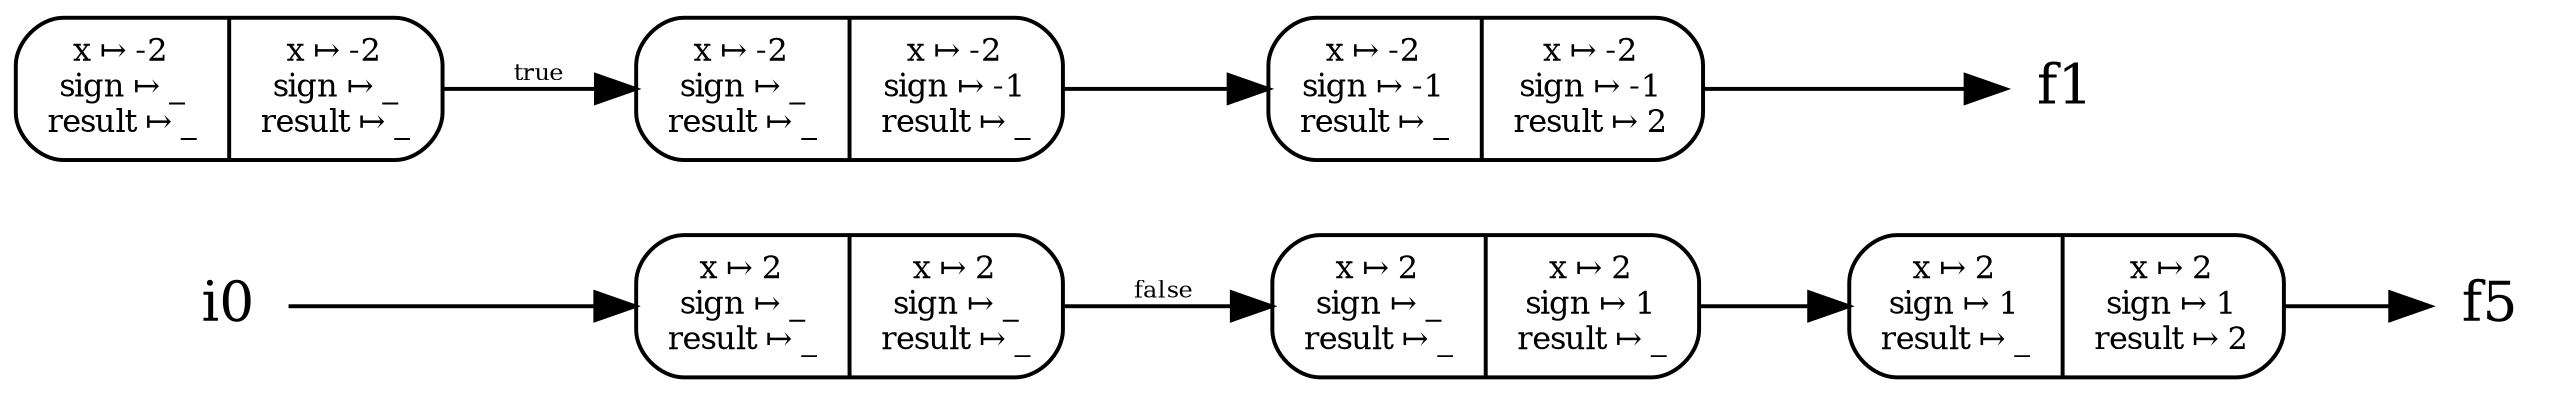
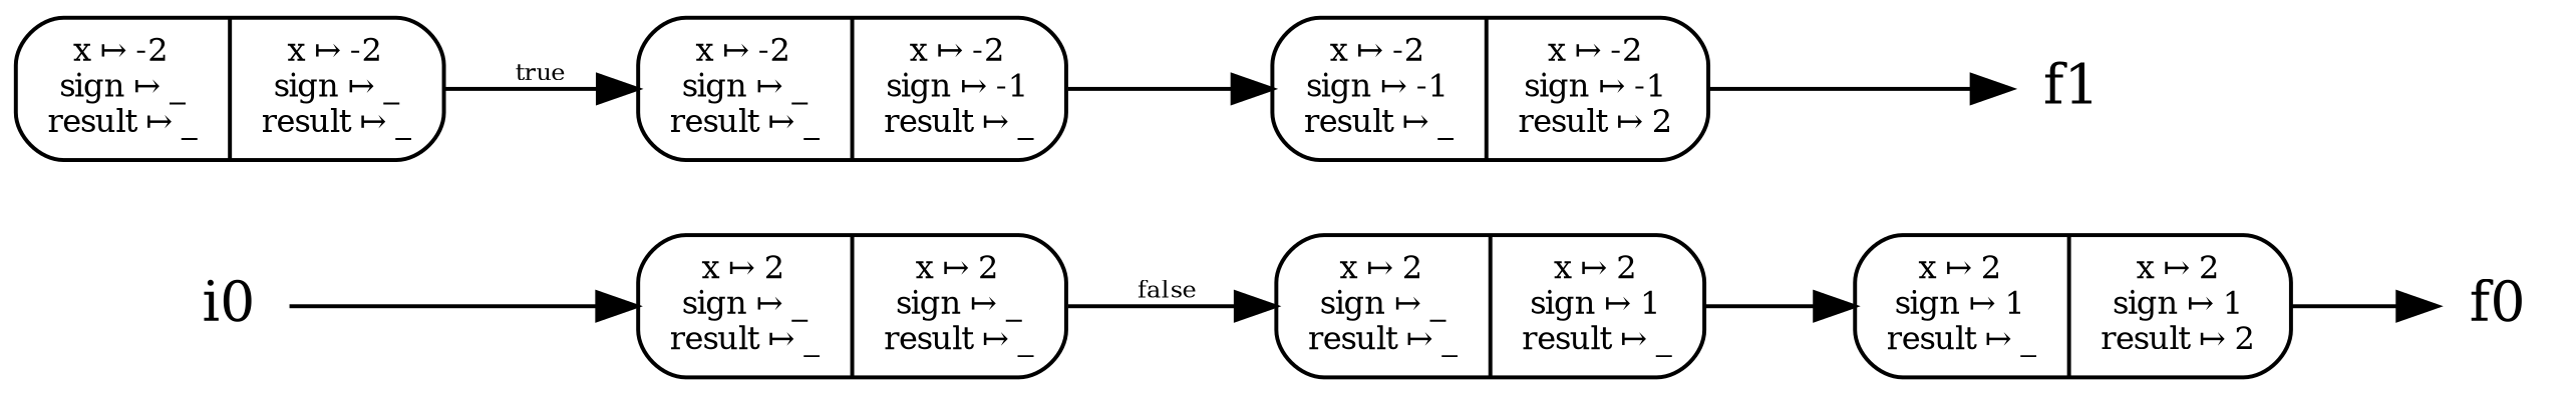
  digraph {
    rankdir=LR
    node [shape=record fontsize=8.0 style=rounded]
    edge [fontsize=6.0]
    i0 [shape=plaintext width=0.01 fontsize="" style=""]
    n2 [height=0.5 label="{x ↦ 2\nsign ↦ _\nresult ↦ _ | x ↦ 2\nsign ↦ _\nresult ↦ _ }" width=0.5]
    n3 [height=0.5 label="{x ↦ 2\nsign ↦ _\nresult ↦ _ | x ↦ 2\nsign ↦ 1\nresult ↦ _}" width=0.5]
    n4 [height=0.5 label="{x ↦ -2\nsign ↦ _\nresult ↦ _ | x ↦ -2\nsign ↦ _\nresult ↦ _ }" width=0.5]
    n5 [height=0.5 label="{x ↦ -2\nsign ↦ _\nresult ↦ _ | x ↦ -2\nsign ↦ -1\nresult ↦ _}" width=0.5]
-   f0 [shape=plaintext width=0.01 label=f5 fontsize="" style=""]
+   f0 [shape=plaintext width=0.01 fontsize="" style=""]
    f1 [shape=plaintext width=0.01 fontsize="" style=""]
    n8 [height=0.5 label="{x ↦ -2\nsign ↦ -1\nresult ↦ _ | x ↦ -2\nsign ↦ -1\nresult ↦ 2}" width=0.5]
    n9 [height=0.5 label="{x ↦ 2\nsign ↦ 1\nresult ↦ _ | x ↦ 2\nsign ↦ 1\nresult ↦ 2}" width=0.5]
    i0 -> n2
    n2 -> n3 [label=false]
    n3 -> n9
    n4 -> n5 [label=true]
    n5 -> n8
    n8 -> f1
    n9 -> f0
  }
